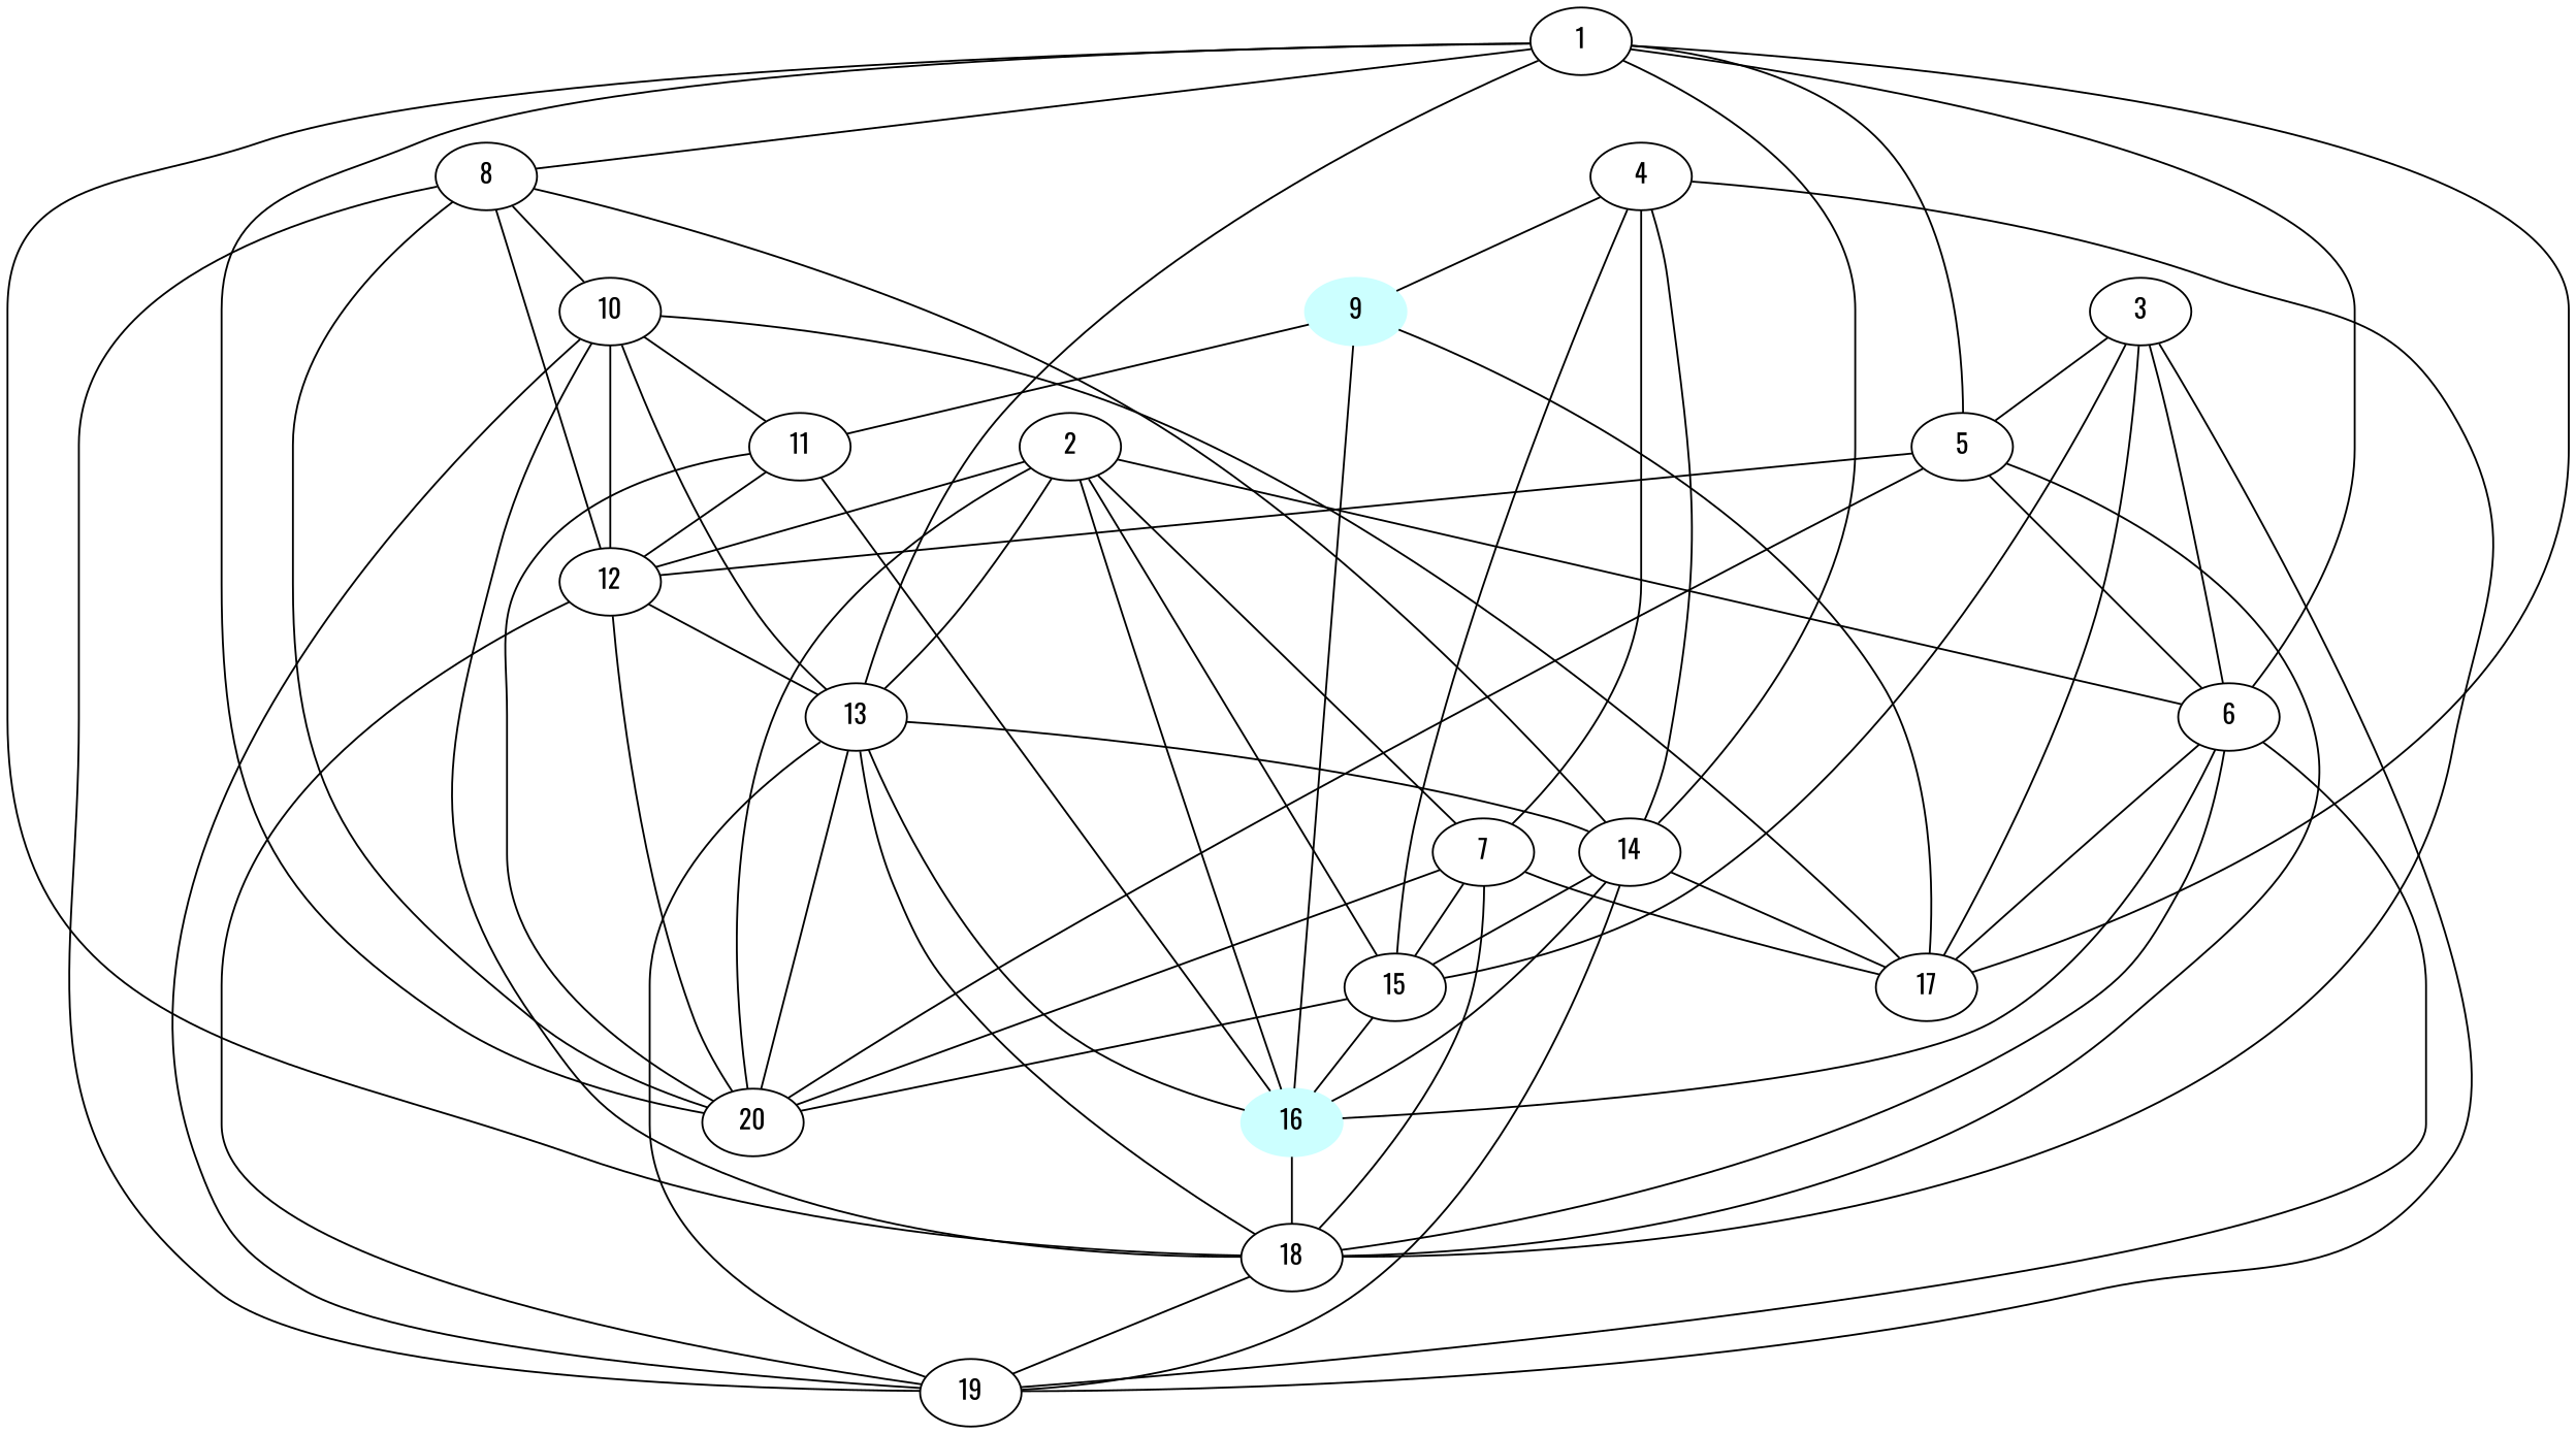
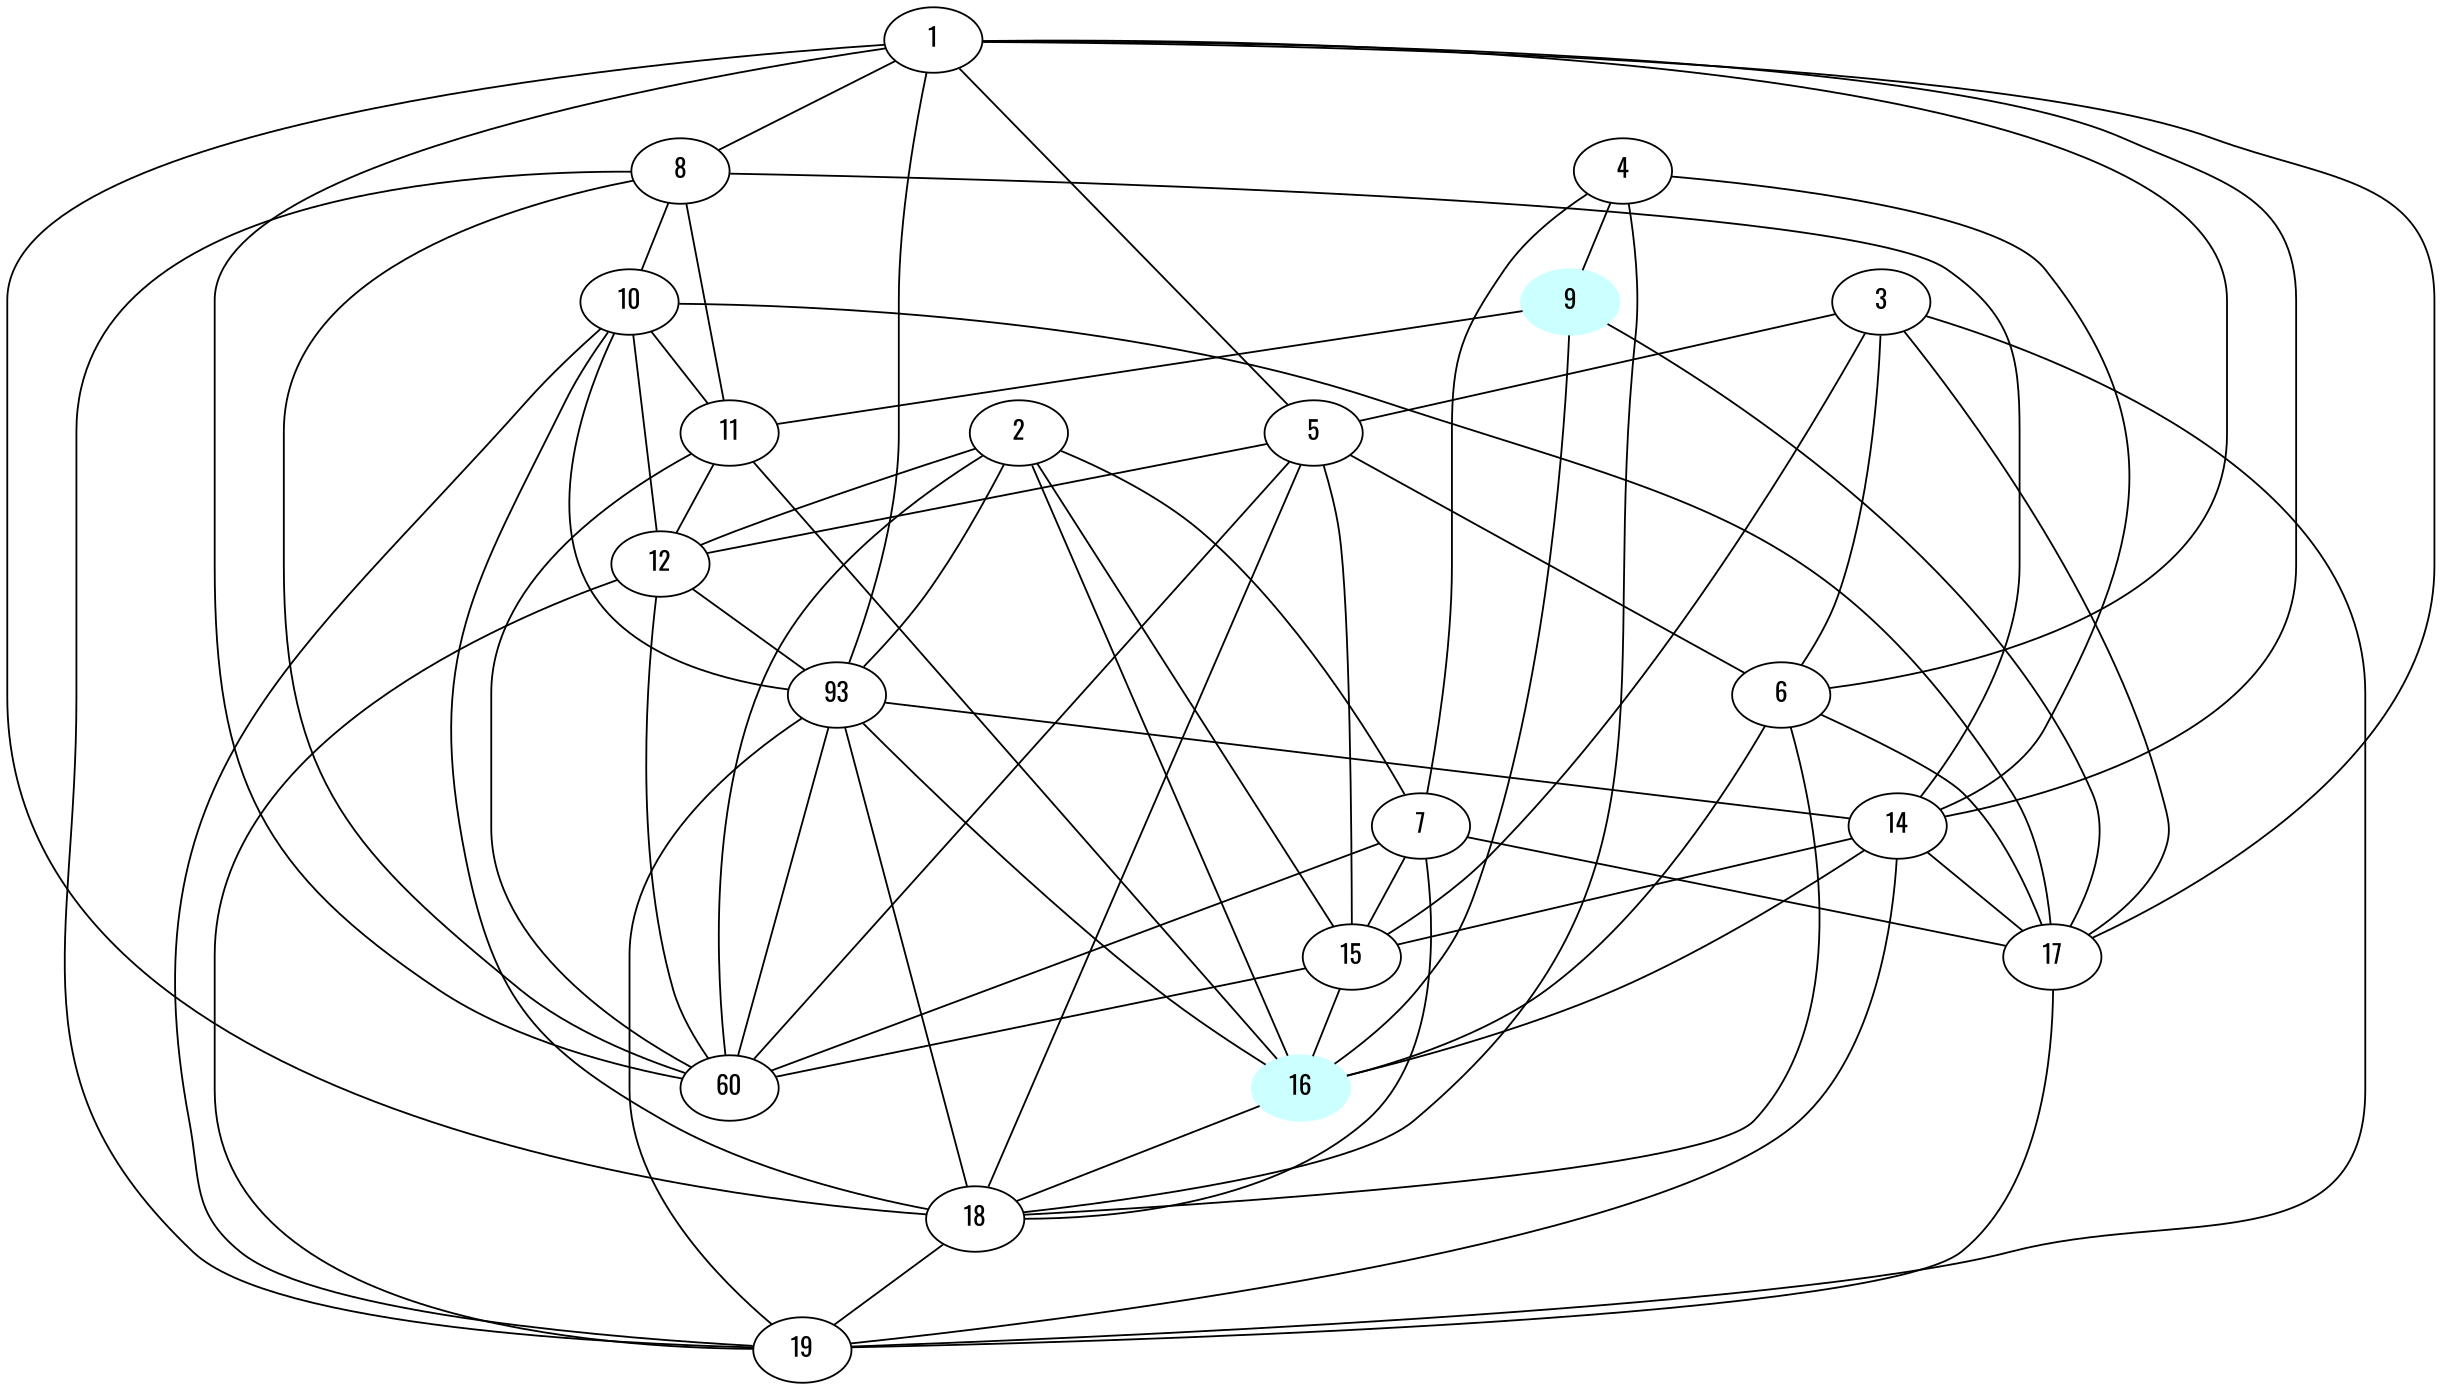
  graph {
    fontname=Oswald
    node [fontname=Oswald]
    edge [fontname=Oswald]
    9 [color="#CCFFFF" style=filled]
    16 [color="#CCFFFF" style=filled]
    17
    11
    18
    19
-   20
+   20 [label=60]
    12
    1
    5
    6
-   13
+   13 [label=93]
    14
    8
    15
    2
    7
    3
    4
    10
    9 -- 16
    9 -- 17
    9 -- 11
    16 -- 18
-   6 -- 19
+   17 -- 19
    11 -- 16
    11 -- 20
    11 -- 12
    18 -- 19
    12 -- 19
    12 -- 20
    12 -- 13
    1 -- 17
    1 -- 18
    1 -- 20
    1 -- 5
    1 -- 6
    1 -- 13
    1 -- 14
    1 -- 8
    5 -- 18
    5 -- 20
    5 -- 12
    5 -- 6
-   4 -- 15
+   5 -- 15
    6 -- 16
    6 -- 17
    6 -- 18
    13 -- 16
    13 -- 18
    13 -- 19
    13 -- 20
    13 -- 14
    14 -- 16
    14 -- 17
    14 -- 19
    14 -- 15
-   8 -- 12
+   8 -- 11
    8 -- 19
    8 -- 20
    8 -- 14
    8 -- 10
    15 -- 16
    15 -- 20
    2 -- 16
    2 -- 20
    2 -- 12
-   2 -- 6
    2 -- 13
    2 -- 15
    2 -- 7
    7 -- 17
    7 -- 18
    7 -- 20
    7 -- 15
    3 -- 17
    3 -- 19
    3 -- 5
    3 -- 6
    3 -- 15
    4 -- 9
    4 -- 18
    4 -- 14
    4 -- 7
    10 -- 17
    10 -- 11
    10 -- 18
    10 -- 19
    10 -- 12
    10 -- 13
  }
